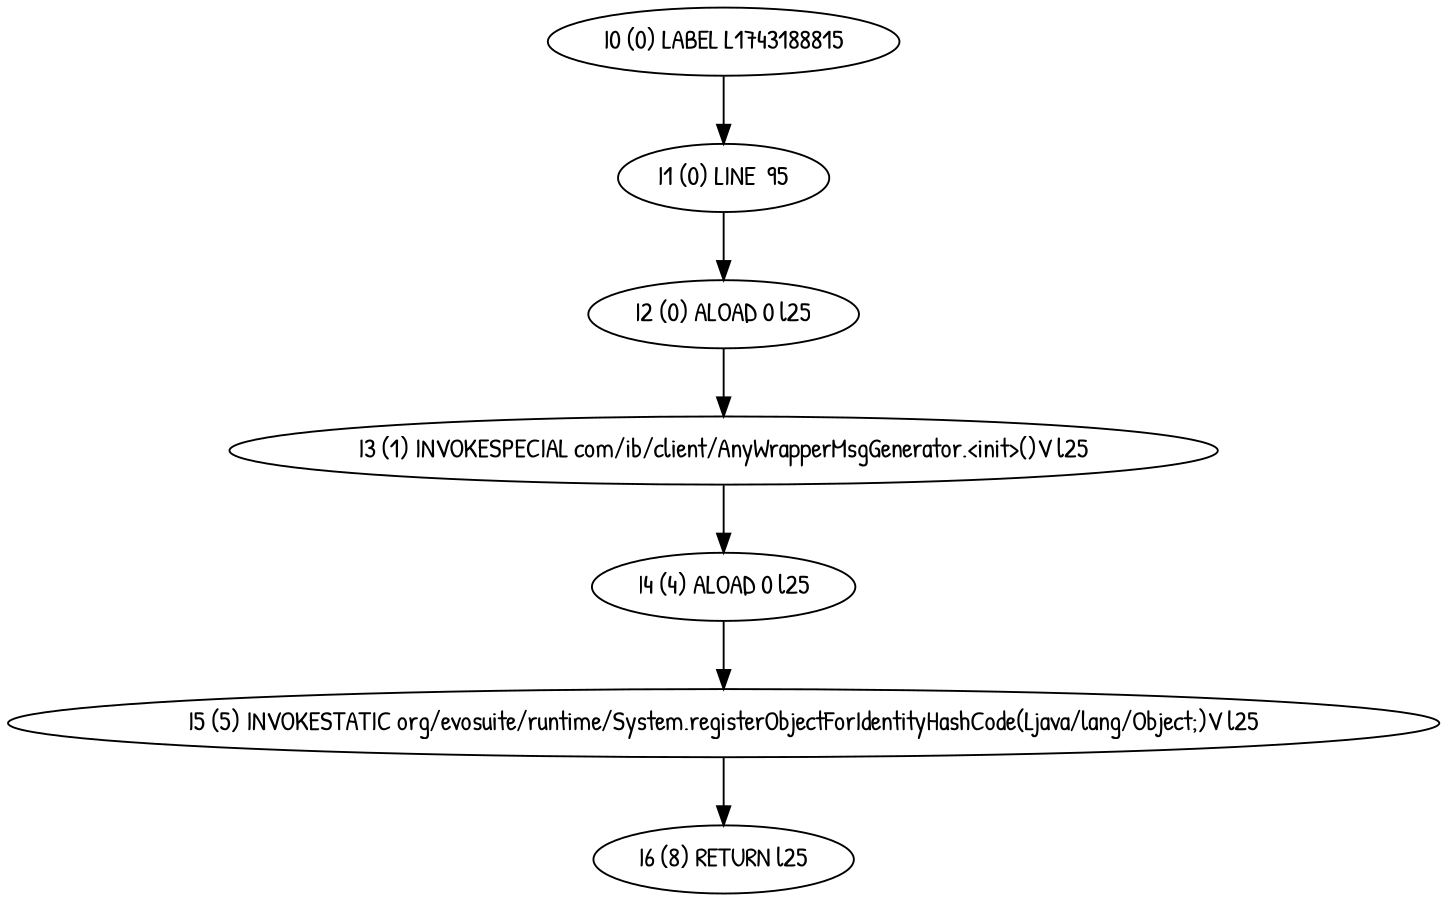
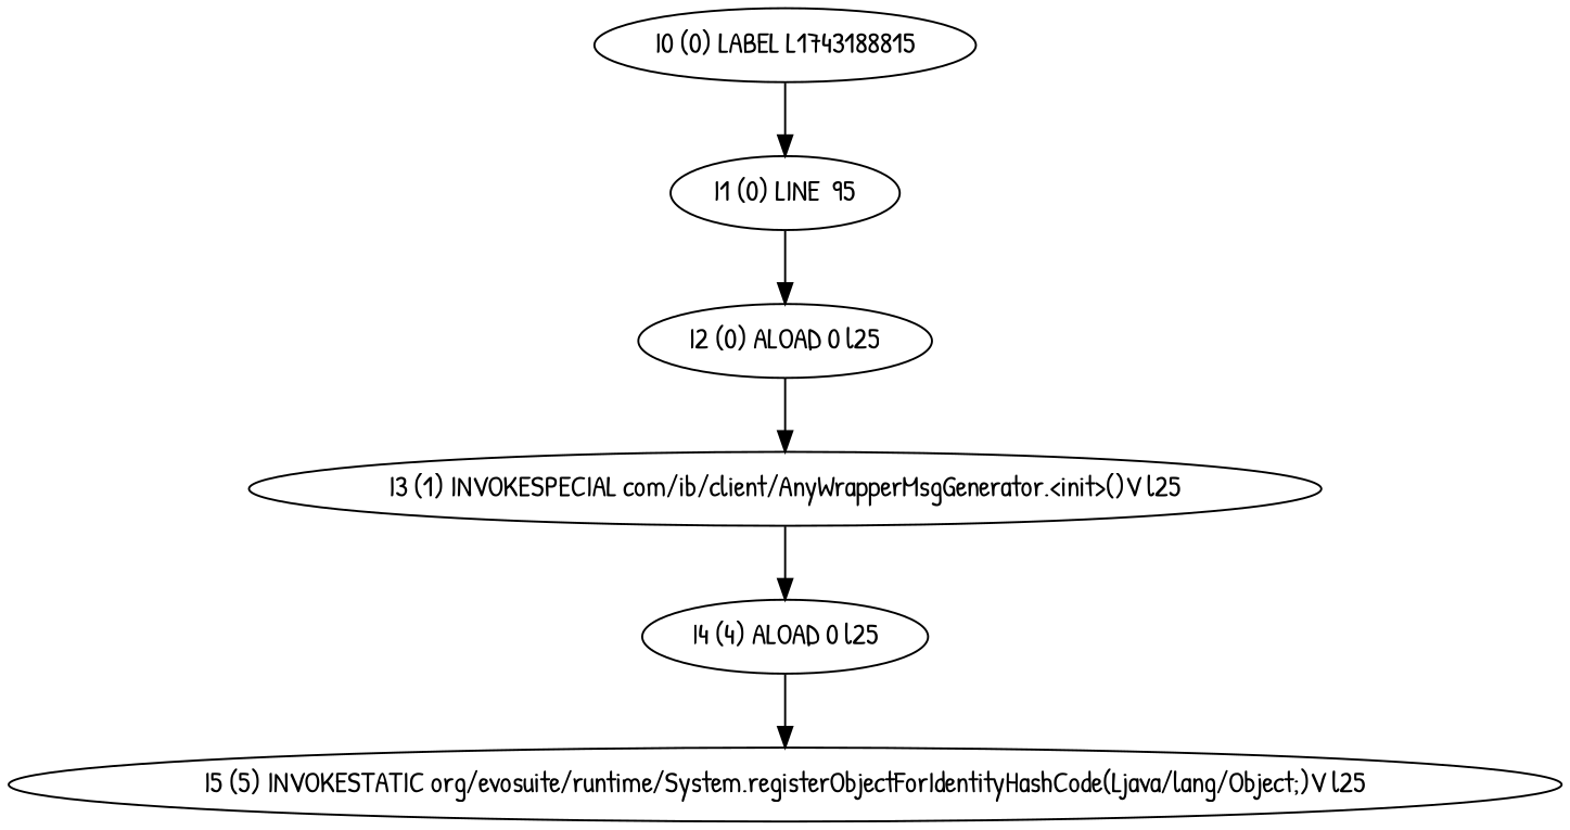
  digraph {
    fontname="Patrick Hand"
    node [fontname="Patrick Hand"]
    edge [fontname="Patrick Hand"]
    n1 [label="I0 (0) LABEL L1743188815"]
    n2 [label="I1 (0) LINE  95"]
    n3 [label="I2 (0) ALOAD 0 l25"]
    n4 [label="I3 (1) INVOKESPECIAL com/ib/client/AnyWrapperMsgGenerator.<init>()V l25"]
    n5 [label="I4 (4) ALOAD 0 l25"]
    n6 [label="I5 (5) INVOKESTATIC org/evosuite/runtime/System.registerObjectForIdentityHashCode(Ljava/lang/Object;)V l25"]
-   n7 [label="I6 (8) RETURN l25"]
    n1 -> n2
    n2 -> n3
    n3 -> n4
    n4 -> n5
    n5 -> n6
-   n6 -> n7
  }
